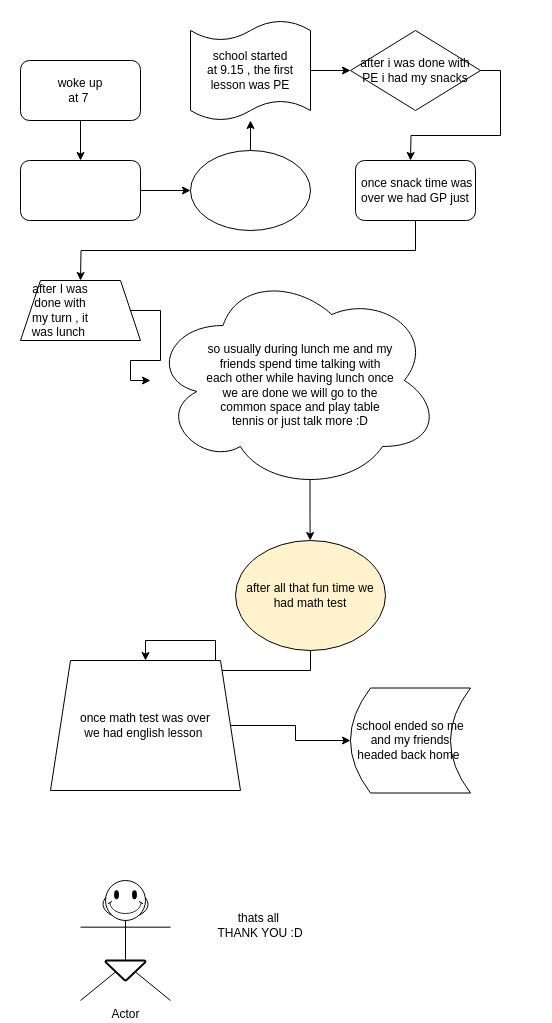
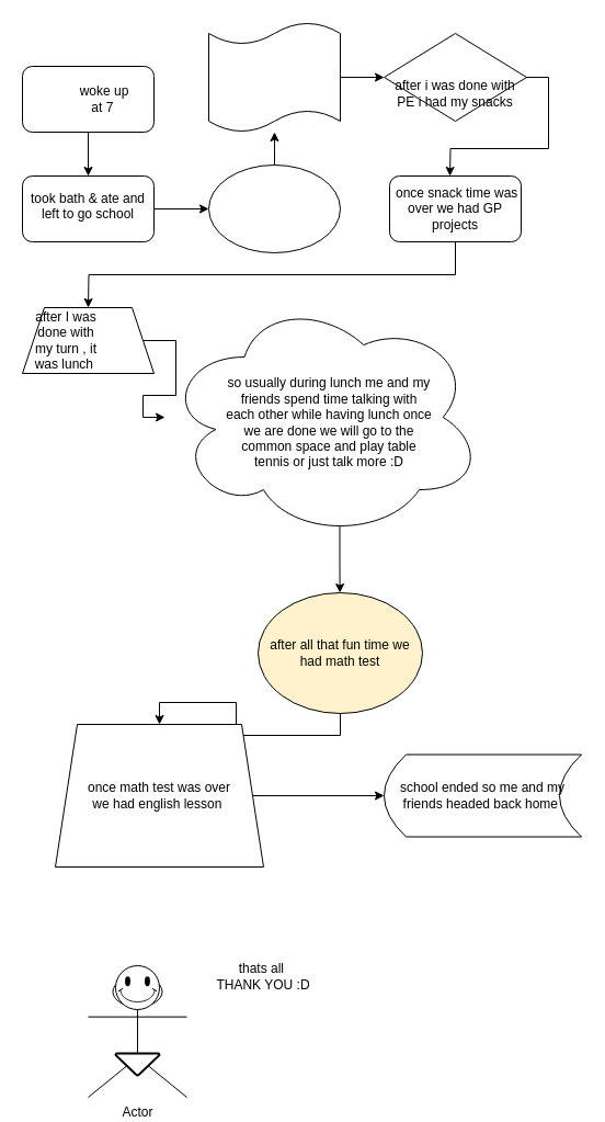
  <mxCell id="0" />
  <mxCell id="1" parent="0" />
  <mxCell id="2" style="edgeStyle=orthogonalEdgeStyle;rounded=0;orthogonalLoop=1;jettySize=auto;html=1;" edge="1" parent="1" source="3" target="6"><mxGeometry relative="1" as="geometry"><mxPoint x="80" y="150" as="targetPoint" /></mxGeometry></mxCell>
  <mxCell id="3" value="" style="rounded=1;whiteSpace=wrap;html=1;" vertex="1" parent="1"><mxGeometry x="20" y="60" width="120" height="60" as="geometry" /></mxCell>
- <mxCell id="4" value="woke up at 7&amp;nbsp;" style="text;strokeColor=none;align=center;fillColor=none;html=1;verticalAlign=middle;whiteSpace=wrap;rounded=0;" vertex="1" parent="1"><mxGeometry x="50" y="75" width="60" height="30" as="geometry" /></mxCell>
+ <mxCell id="4" value="woke up at 7&amp;nbsp;" style="text;strokeColor=none;align=center;fillColor=none;html=1;verticalAlign=middle;whiteSpace=wrap;rounded=0;" vertex="1" parent="1"><mxGeometry x="65" y="75" width="60" height="30" as="geometry" /></mxCell>
  <mxCell id="5" style="edgeStyle=orthogonalEdgeStyle;rounded=0;orthogonalLoop=1;jettySize=auto;html=1;" edge="1" parent="1" source="6" target="9"><mxGeometry relative="1" as="geometry"><mxPoint x="160" y="190" as="targetPoint" /></mxGeometry></mxCell>
  <mxCell id="6" value="" style="rounded=1;whiteSpace=wrap;html=1;" vertex="1" parent="1"><mxGeometry x="20" y="160" width="120" height="60" as="geometry" /></mxCell>
+ <mxCell id="7" value="took bath &amp;amp; ate and left to go school&lt;div&gt;&lt;br&gt;&lt;/div&gt;" style="text;strokeColor=none;align=center;fillColor=none;html=1;verticalAlign=middle;whiteSpace=wrap;rounded=0;" vertex="1" parent="1"><mxGeometry x="25" y="180" width="110" height="30" as="geometry" /></mxCell>
  <mxCell id="8" style="edgeStyle=orthogonalEdgeStyle;rounded=0;orthogonalLoop=1;jettySize=auto;html=1;" edge="1" parent="1" source="9" target="11"><mxGeometry relative="1" as="geometry"><mxPoint x="250" y="120" as="targetPoint" /></mxGeometry></mxCell>
  <mxCell id="9" value="" style="ellipse;whiteSpace=wrap;html=1;" vertex="1" parent="1"><mxGeometry x="190" y="150" width="120" height="80" as="geometry" /></mxCell>
  <mxCell id="10" style="edgeStyle=orthogonalEdgeStyle;rounded=0;orthogonalLoop=1;jettySize=auto;html=1;" edge="1" parent="1" source="11" target="14"><mxGeometry relative="1" as="geometry"><mxPoint x="350" y="70" as="targetPoint" /></mxGeometry></mxCell>
  <mxCell id="11" value="" style="shape=tape;whiteSpace=wrap;html=1;size=0.2;" vertex="1" parent="1"><mxGeometry x="190" y="20" width="120" height="100" as="geometry" /></mxCell>
- <mxCell id="12" value="school started at 9.15 , the first lesson was PE" style="text;strokeColor=none;align=center;fillColor=none;html=1;verticalAlign=middle;whiteSpace=wrap;rounded=0;" vertex="1" parent="1"><mxGeometry x="205" y="55" width="90" height="30" as="geometry" /></mxCell>
  <mxCell id="13" style="edgeStyle=orthogonalEdgeStyle;rounded=0;orthogonalLoop=1;jettySize=auto;html=1;exitX=1;exitY=0.5;exitDx=0;exitDy=0;" edge="1" parent="1" source="14"><mxGeometry relative="1" as="geometry"><mxPoint x="410" y="160" as="targetPoint" /></mxGeometry></mxCell>
  <mxCell id="14" value="" style="rhombus;whiteSpace=wrap;html=1;" vertex="1" parent="1"><mxGeometry x="350" width="130" height="80" as="geometry" y="30" /></mxCell>
- <mxCell id="15" value="after i was done with PE i had my snacks" style="text;strokeColor=none;align=center;fillColor=none;html=1;verticalAlign=middle;whiteSpace=wrap;rounded=0;" vertex="1" parent="1"><mxGeometry x="355" y="55" width="120" height="30" as="geometry" /></mxCell>
+ <mxCell id="15" value="after i was done with PE i had my snacks" style="text;strokeColor=none;align=center;fillColor=none;html=1;verticalAlign=middle;whiteSpace=wrap;rounded=0;" vertex="1" parent="1"><mxGeometry x="355" y="70" width="120" height="30" as="geometry" /></mxCell>
  <mxCell id="16" style="edgeStyle=orthogonalEdgeStyle;rounded=0;orthogonalLoop=1;jettySize=auto;html=1;exitX=0.5;exitY=1;exitDx=0;exitDy=0;" edge="1" parent="1" source="17"><mxGeometry relative="1" as="geometry"><mxPoint x="80" y="280" as="targetPoint" /></mxGeometry></mxCell>
  <mxCell id="17" value="" style="rounded=1;whiteSpace=wrap;html=1;" vertex="1" parent="1"><mxGeometry x="355" y="160" width="120" height="60" as="geometry" /></mxCell>
- <mxCell id="18" value="&amp;nbsp;once snack time was over we had GP just" style="text;strokeColor=none;align=center;fillColor=none;html=1;verticalAlign=middle;whiteSpace=wrap;rounded=0;" vertex="1" parent="1"><mxGeometry x="355" y="175" width="120" height="30" as="geometry" /></mxCell>
+ <mxCell id="18" value="&amp;nbsp;once snack time was over we had GP projects" style="text;strokeColor=none;align=center;fillColor=none;html=1;verticalAlign=middle;whiteSpace=wrap;rounded=0;" vertex="1" parent="1"><mxGeometry x="355" y="175" width="120" height="30" as="geometry" /></mxCell>
  <mxCell id="19" style="edgeStyle=orthogonalEdgeStyle;rounded=0;orthogonalLoop=1;jettySize=auto;html=1;exitX=1;exitY=0.5;exitDx=0;exitDy=0;" edge="1" parent="1" source="20" target="23"><mxGeometry relative="1" as="geometry"><mxPoint x="210" y="310" as="targetPoint" /></mxGeometry></mxCell>
  <mxCell id="20" value="" style="shape=trapezoid;perimeter=trapezoidPerimeter;whiteSpace=wrap;html=1;fixedSize=1;" vertex="1" parent="1"><mxGeometry x="20" y="280" width="120" height="60" as="geometry" /></mxCell>
  <mxCell id="21" value="after I was done with my turn , it was lunch&amp;nbsp;" style="text;strokeColor=none;align=center;fillColor=none;html=1;verticalAlign=middle;whiteSpace=wrap;rounded=0;" vertex="1" parent="1"><mxGeometry x="30" y="295" width="60" height="30" as="geometry" /></mxCell>
  <mxCell id="22" style="edgeStyle=orthogonalEdgeStyle;rounded=0;orthogonalLoop=1;jettySize=auto;html=1;exitX=0.55;exitY=0.95;exitDx=0;exitDy=0;exitPerimeter=0;" edge="1" parent="1" source="23"><mxGeometry relative="1" as="geometry"><mxPoint x="309.667" y="540" as="targetPoint" /></mxGeometry></mxCell>
  <mxCell id="23" value="" style="ellipse;shape=cloud;whiteSpace=wrap;html=1;" vertex="1" parent="1"><mxGeometry x="150" y="270" width="290" height="220" as="geometry" /></mxCell>
  <mxCell id="24" value="so usually during lunch me and my friends spend time talking with each other while having lunch once we are done we will go to the common space and play table tennis or just talk more :D" style="text;strokeColor=none;align=center;fillColor=none;html=1;verticalAlign=middle;whiteSpace=wrap;rounded=0;" vertex="1" parent="1"><mxGeometry x="205" y="370" width="190" height="30" as="geometry" /></mxCell>
  <mxCell id="25" style="edgeStyle=orthogonalEdgeStyle;rounded=0;orthogonalLoop=1;jettySize=auto;html=1;" edge="1" parent="1" source="26" target="28"><mxGeometry relative="1" as="geometry"><mxPoint x="110" y="690" as="targetPoint" /></mxGeometry></mxCell>
  <mxCell id="26" value="after all that fun time we had math test" style="ellipse;whiteSpace=wrap;html=1;fillColor=#fff2cc;" vertex="1" parent="1"><mxGeometry x="235" y="540" width="150" height="110" as="geometry" /></mxCell>
  <mxCell id="27" style="edgeStyle=orthogonalEdgeStyle;rounded=0;orthogonalLoop=1;jettySize=auto;html=1;" edge="1" parent="1" source="28" target="30"><mxGeometry relative="1" as="geometry"><mxPoint x="260" y="725" as="targetPoint" /></mxGeometry></mxCell>
  <mxCell id="28" value="" style="shape=trapezoid;perimeter=trapezoidPerimeter;whiteSpace=wrap;html=1;fixedSize=1;" vertex="1" parent="1"><mxGeometry x="50" y="660" width="190" height="130" as="geometry" /></mxCell>
  <mxCell id="29" value="once math test was over we had english lesson&amp;nbsp;" style="text;strokeColor=none;align=center;fillColor=none;html=1;verticalAlign=middle;whiteSpace=wrap;rounded=0;" vertex="1" parent="1"><mxGeometry x="75" y="685" width="140" height="80" as="geometry" /></mxCell>
- <mxCell id="30" value="school ended so me and my friends headed back home&amp;nbsp;" style="shape=dataStorage;whiteSpace=wrap;html=1;fixedSize=1;size=20;" vertex="1" parent="1"><mxGeometry x="350" y="687.5" width="120" height="105" as="geometry" /></mxCell>
+ <mxCell id="30" value="school ended so me and my friends headed back home&amp;nbsp;" style="shape=dataStorage;whiteSpace=wrap;html=1;fixedSize=1;size=20;" vertex="1" parent="1"><mxGeometry x="350" y="687.5" width="180" height="75" as="geometry" /></mxCell>
  <mxCell id="31" value="Actor" style="shape=umlActor;verticalLabelPosition=bottom;verticalAlign=top;html=1;outlineConnect=0;" vertex="1" parent="1"><mxGeometry x="80" y="890" width="90" height="110" as="geometry" /></mxCell>
- <mxCell id="32" value="thats all&amp;nbsp;&lt;br&gt;THANK YOU :D" style="text;strokeColor=none;align=center;fillColor=none;html=1;verticalAlign=middle;whiteSpace=wrap;rounded=0;" vertex="1" parent="1"><mxGeometry x="205" y="910" width="110" height="30" as="geometry" /></mxCell>
+ <mxCell id="32" value="thats all&amp;nbsp;&lt;br&gt;THANK YOU :D" style="text;strokeColor=none;align=center;fillColor=none;html=1;verticalAlign=middle;whiteSpace=wrap;rounded=0;" vertex="1" parent="1"><mxGeometry x="185" y="875" width="110" height="30" as="geometry" /></mxCell>
  <mxCell id="33" value="" style="verticalLabelPosition=bottom;verticalAlign=top;html=1;shape=mxgraph.basic.smiley" vertex="1" parent="1"><mxGeometry x="105" y="880" width="40" height="40" as="geometry" /></mxCell>
  <mxCell id="34" value="" style="strokeWidth=2;html=1;shape=mxgraph.flowchart.merge_or_storage;whiteSpace=wrap;" vertex="1" parent="1"><mxGeometry x="105" y="960" width="40" height="20" as="geometry" /></mxCell>
